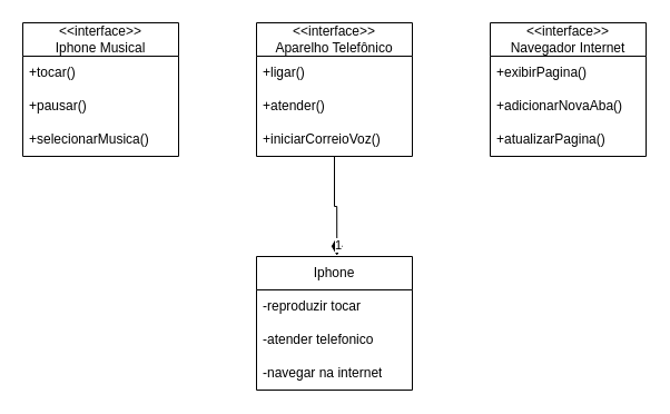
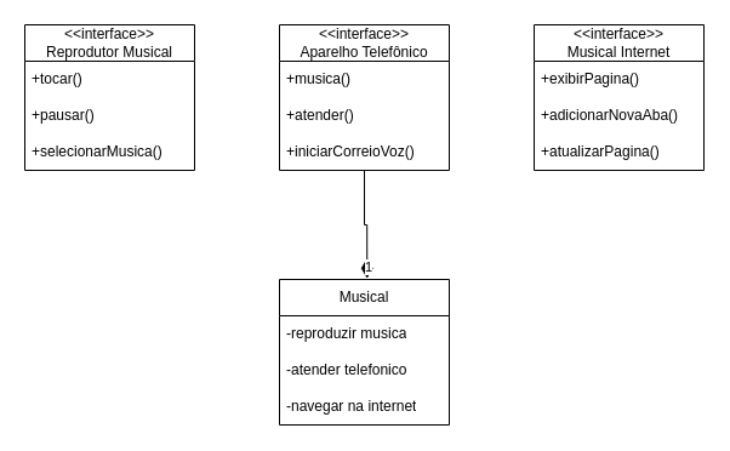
  <mxCell id="0" />
  <mxCell id="1" parent="0" />
- <mxCell id="2" value="Iphone" style="swimlane;fontStyle=0;childLayout=stackLayout;horizontal=1;startSize=30;horizontalStack=0;resizeParent=1;resizeParentMax=0;resizeLast=0;collapsible=1;marginBottom=0;whiteSpace=wrap;html=1;" vertex="1" parent="1"><mxGeometry x="230" y="230" width="140" height="120" as="geometry" /></mxCell>
- <mxCell id="3" value="-reproduzir tocar" style="text;strokeColor=none;fillColor=none;align=left;verticalAlign=middle;spacingLeft=4;spacingRight=4;overflow=hidden;points=[[0,0.5],[1,0.5]];portConstraint=eastwest;rotatable=0;whiteSpace=wrap;html=1;" vertex="1" parent="2"><mxGeometry y="30" width="140" height="30" as="geometry" /></mxCell>
+ <mxCell id="2" value="Musical" style="swimlane;fontStyle=0;childLayout=stackLayout;horizontal=1;startSize=30;horizontalStack=0;resizeParent=1;resizeParentMax=0;resizeLast=0;collapsible=1;marginBottom=0;whiteSpace=wrap;html=1;" vertex="1" parent="1"><mxGeometry x="230" y="230" width="140" height="120" as="geometry" /></mxCell>
+ <mxCell id="3" value="-reproduzir musica" style="text;strokeColor=none;fillColor=none;align=left;verticalAlign=middle;spacingLeft=4;spacingRight=4;overflow=hidden;points=[[0,0.5],[1,0.5]];portConstraint=eastwest;rotatable=0;whiteSpace=wrap;html=1;" vertex="1" parent="2"><mxGeometry y="30" width="140" height="30" as="geometry" /></mxCell>
  <mxCell id="4" value="-atender telefonico" style="text;strokeColor=none;fillColor=none;align=left;verticalAlign=middle;spacingLeft=4;spacingRight=4;overflow=hidden;points=[[0,0.5],[1,0.5]];portConstraint=eastwest;rotatable=0;whiteSpace=wrap;html=1;" vertex="1" parent="2"><mxGeometry y="60" width="140" height="30" as="geometry" /></mxCell>
  <mxCell id="5" value="-navegar na internet" style="text;strokeColor=none;fillColor=none;align=left;verticalAlign=middle;spacingLeft=4;spacingRight=4;overflow=hidden;points=[[0,0.5],[1,0.5]];portConstraint=eastwest;rotatable=0;whiteSpace=wrap;html=1;" vertex="1" parent="2"><mxGeometry y="90" width="140" height="30" as="geometry" /></mxCell>
- <mxCell id="6" value="&amp;lt;&amp;lt;interface&amp;gt;&amp;gt;&lt;br&gt;Iphone Musical" style="swimlane;fontStyle=0;childLayout=stackLayout;horizontal=1;startSize=30;horizontalStack=0;resizeParent=1;resizeParentMax=0;resizeLast=0;collapsible=1;marginBottom=0;whiteSpace=wrap;html=1;" vertex="1" parent="1"><mxGeometry x="20" y="20" width="140" height="120" as="geometry" /></mxCell>
+ <mxCell id="6" value="&amp;lt;&amp;lt;interface&amp;gt;&amp;gt;&lt;br&gt;Reprodutor Musical" style="swimlane;fontStyle=0;childLayout=stackLayout;horizontal=1;startSize=30;horizontalStack=0;resizeParent=1;resizeParentMax=0;resizeLast=0;collapsible=1;marginBottom=0;whiteSpace=wrap;html=1;" vertex="1" parent="1"><mxGeometry x="20" y="20" width="140" height="120" as="geometry" /></mxCell>
  <mxCell id="7" value="+tocar()" style="text;strokeColor=none;fillColor=none;align=left;verticalAlign=middle;spacingLeft=4;spacingRight=4;overflow=hidden;points=[[0,0.5],[1,0.5]];portConstraint=eastwest;rotatable=0;whiteSpace=wrap;html=1;" vertex="1" parent="6"><mxGeometry y="30" width="140" height="30" as="geometry" /></mxCell>
  <mxCell id="8" value="+pausar()" style="text;strokeColor=none;fillColor=none;align=left;verticalAlign=middle;spacingLeft=4;spacingRight=4;overflow=hidden;points=[[0,0.5],[1,0.5]];portConstraint=eastwest;rotatable=0;whiteSpace=wrap;html=1;" vertex="1" parent="6"><mxGeometry y="60" width="140" height="30" as="geometry" /></mxCell>
  <mxCell id="9" value="+selecionarMusica()" style="text;strokeColor=none;fillColor=none;align=left;verticalAlign=middle;spacingLeft=4;spacingRight=4;overflow=hidden;points=[[0,0.5],[1,0.5]];portConstraint=eastwest;rotatable=0;whiteSpace=wrap;html=1;" vertex="1" parent="6"><mxGeometry y="90" width="140" height="30" as="geometry" /></mxCell>
  <mxCell id="10" value="&amp;lt;&amp;lt;interface&amp;gt;&amp;gt;&lt;br&gt;Aparelho Telefônico" style="swimlane;fontStyle=0;childLayout=stackLayout;horizontal=1;startSize=30;horizontalStack=0;resizeParent=1;resizeParentMax=0;resizeLast=0;collapsible=1;marginBottom=0;whiteSpace=wrap;html=1;" vertex="1" parent="1"><mxGeometry x="230" y="20" width="140" height="120" as="geometry" /></mxCell>
- <mxCell id="11" value="+ligar()" style="text;strokeColor=none;fillColor=none;align=left;verticalAlign=middle;spacingLeft=4;spacingRight=4;overflow=hidden;points=[[0,0.5],[1,0.5]];portConstraint=eastwest;rotatable=0;whiteSpace=wrap;html=1;" vertex="1" parent="10"><mxGeometry y="30" width="140" height="30" as="geometry" /></mxCell>
+ <mxCell id="11" value="+musica()" style="text;strokeColor=none;fillColor=none;align=left;verticalAlign=middle;spacingLeft=4;spacingRight=4;overflow=hidden;points=[[0,0.5],[1,0.5]];portConstraint=eastwest;rotatable=0;whiteSpace=wrap;html=1;" vertex="1" parent="10"><mxGeometry y="30" width="140" height="30" as="geometry" /></mxCell>
  <mxCell id="12" value="+atender()" style="text;strokeColor=none;fillColor=none;align=left;verticalAlign=middle;spacingLeft=4;spacingRight=4;overflow=hidden;points=[[0,0.5],[1,0.5]];portConstraint=eastwest;rotatable=0;whiteSpace=wrap;html=1;" vertex="1" parent="10"><mxGeometry y="60" width="140" height="30" as="geometry" /></mxCell>
  <mxCell id="13" value="+iniciarCorreioVoz()" style="text;strokeColor=none;fillColor=none;align=left;verticalAlign=middle;spacingLeft=4;spacingRight=4;overflow=hidden;points=[[0,0.5],[1,0.5]];portConstraint=eastwest;rotatable=0;whiteSpace=wrap;html=1;" vertex="1" parent="10"><mxGeometry y="90" width="140" height="30" as="geometry" /></mxCell>
- <mxCell id="14" value="&amp;lt;&amp;lt;interface&amp;gt;&amp;gt;&lt;br&gt;Navegador&amp;nbsp;Internet" style="swimlane;fontStyle=0;childLayout=stackLayout;horizontal=1;startSize=30;horizontalStack=0;resizeParent=1;resizeParentMax=0;resizeLast=0;collapsible=1;marginBottom=0;whiteSpace=wrap;html=1;" vertex="1" parent="1"><mxGeometry x="440" y="20" width="140" height="120" as="geometry" /></mxCell>
+ <mxCell id="14" value="&amp;lt;&amp;lt;interface&amp;gt;&amp;gt;&lt;br&gt;Musical&amp;nbsp;Internet" style="swimlane;fontStyle=0;childLayout=stackLayout;horizontal=1;startSize=30;horizontalStack=0;resizeParent=1;resizeParentMax=0;resizeLast=0;collapsible=1;marginBottom=0;whiteSpace=wrap;html=1;" vertex="1" parent="1"><mxGeometry x="440" y="20" width="140" height="120" as="geometry" /></mxCell>
  <mxCell id="15" value="+exibirPagina()" style="text;strokeColor=none;fillColor=none;align=left;verticalAlign=middle;spacingLeft=4;spacingRight=4;overflow=hidden;points=[[0,0.5],[1,0.5]];portConstraint=eastwest;rotatable=0;whiteSpace=wrap;html=1;" vertex="1" parent="14"><mxGeometry y="30" width="140" height="30" as="geometry" /></mxCell>
  <mxCell id="16" value="+adicionarNovaAba()" style="text;strokeColor=none;fillColor=none;align=left;verticalAlign=middle;spacingLeft=4;spacingRight=4;overflow=hidden;points=[[0,0.5],[1,0.5]];portConstraint=eastwest;rotatable=0;whiteSpace=wrap;html=1;" vertex="1" parent="14"><mxGeometry y="60" width="140" height="30" as="geometry" /></mxCell>
  <mxCell id="17" value="+atualizarPagina()" style="text;strokeColor=none;fillColor=none;align=left;verticalAlign=middle;spacingLeft=4;spacingRight=4;overflow=hidden;points=[[0,0.5],[1,0.5]];portConstraint=eastwest;rotatable=0;whiteSpace=wrap;html=1;" vertex="1" parent="14"><mxGeometry y="90" width="140" height="30" as="geometry" /></mxCell>
  <mxCell id="18" value="1" style="endArrow=none;html=1;endSize=12;startArrow=diamondThin;startSize=14;startFill=1;edgeStyle=orthogonalEdgeStyle;align=left;verticalAlign=bottom;rounded=0;exitX=0.516;exitY=-0.006;exitDx=0;exitDy=0;exitPerimeter=0;" edge="1" parent="1" source="2" target="10"><mxGeometry x="-1" y="3" relative="1" as="geometry"><mxPoint x="280" y="200" as="sourcePoint" /><mxPoint x="440" y="200" as="targetPoint" /><Array as="points"><mxPoint x="302" y="185" /></Array></mxGeometry></mxCell>
